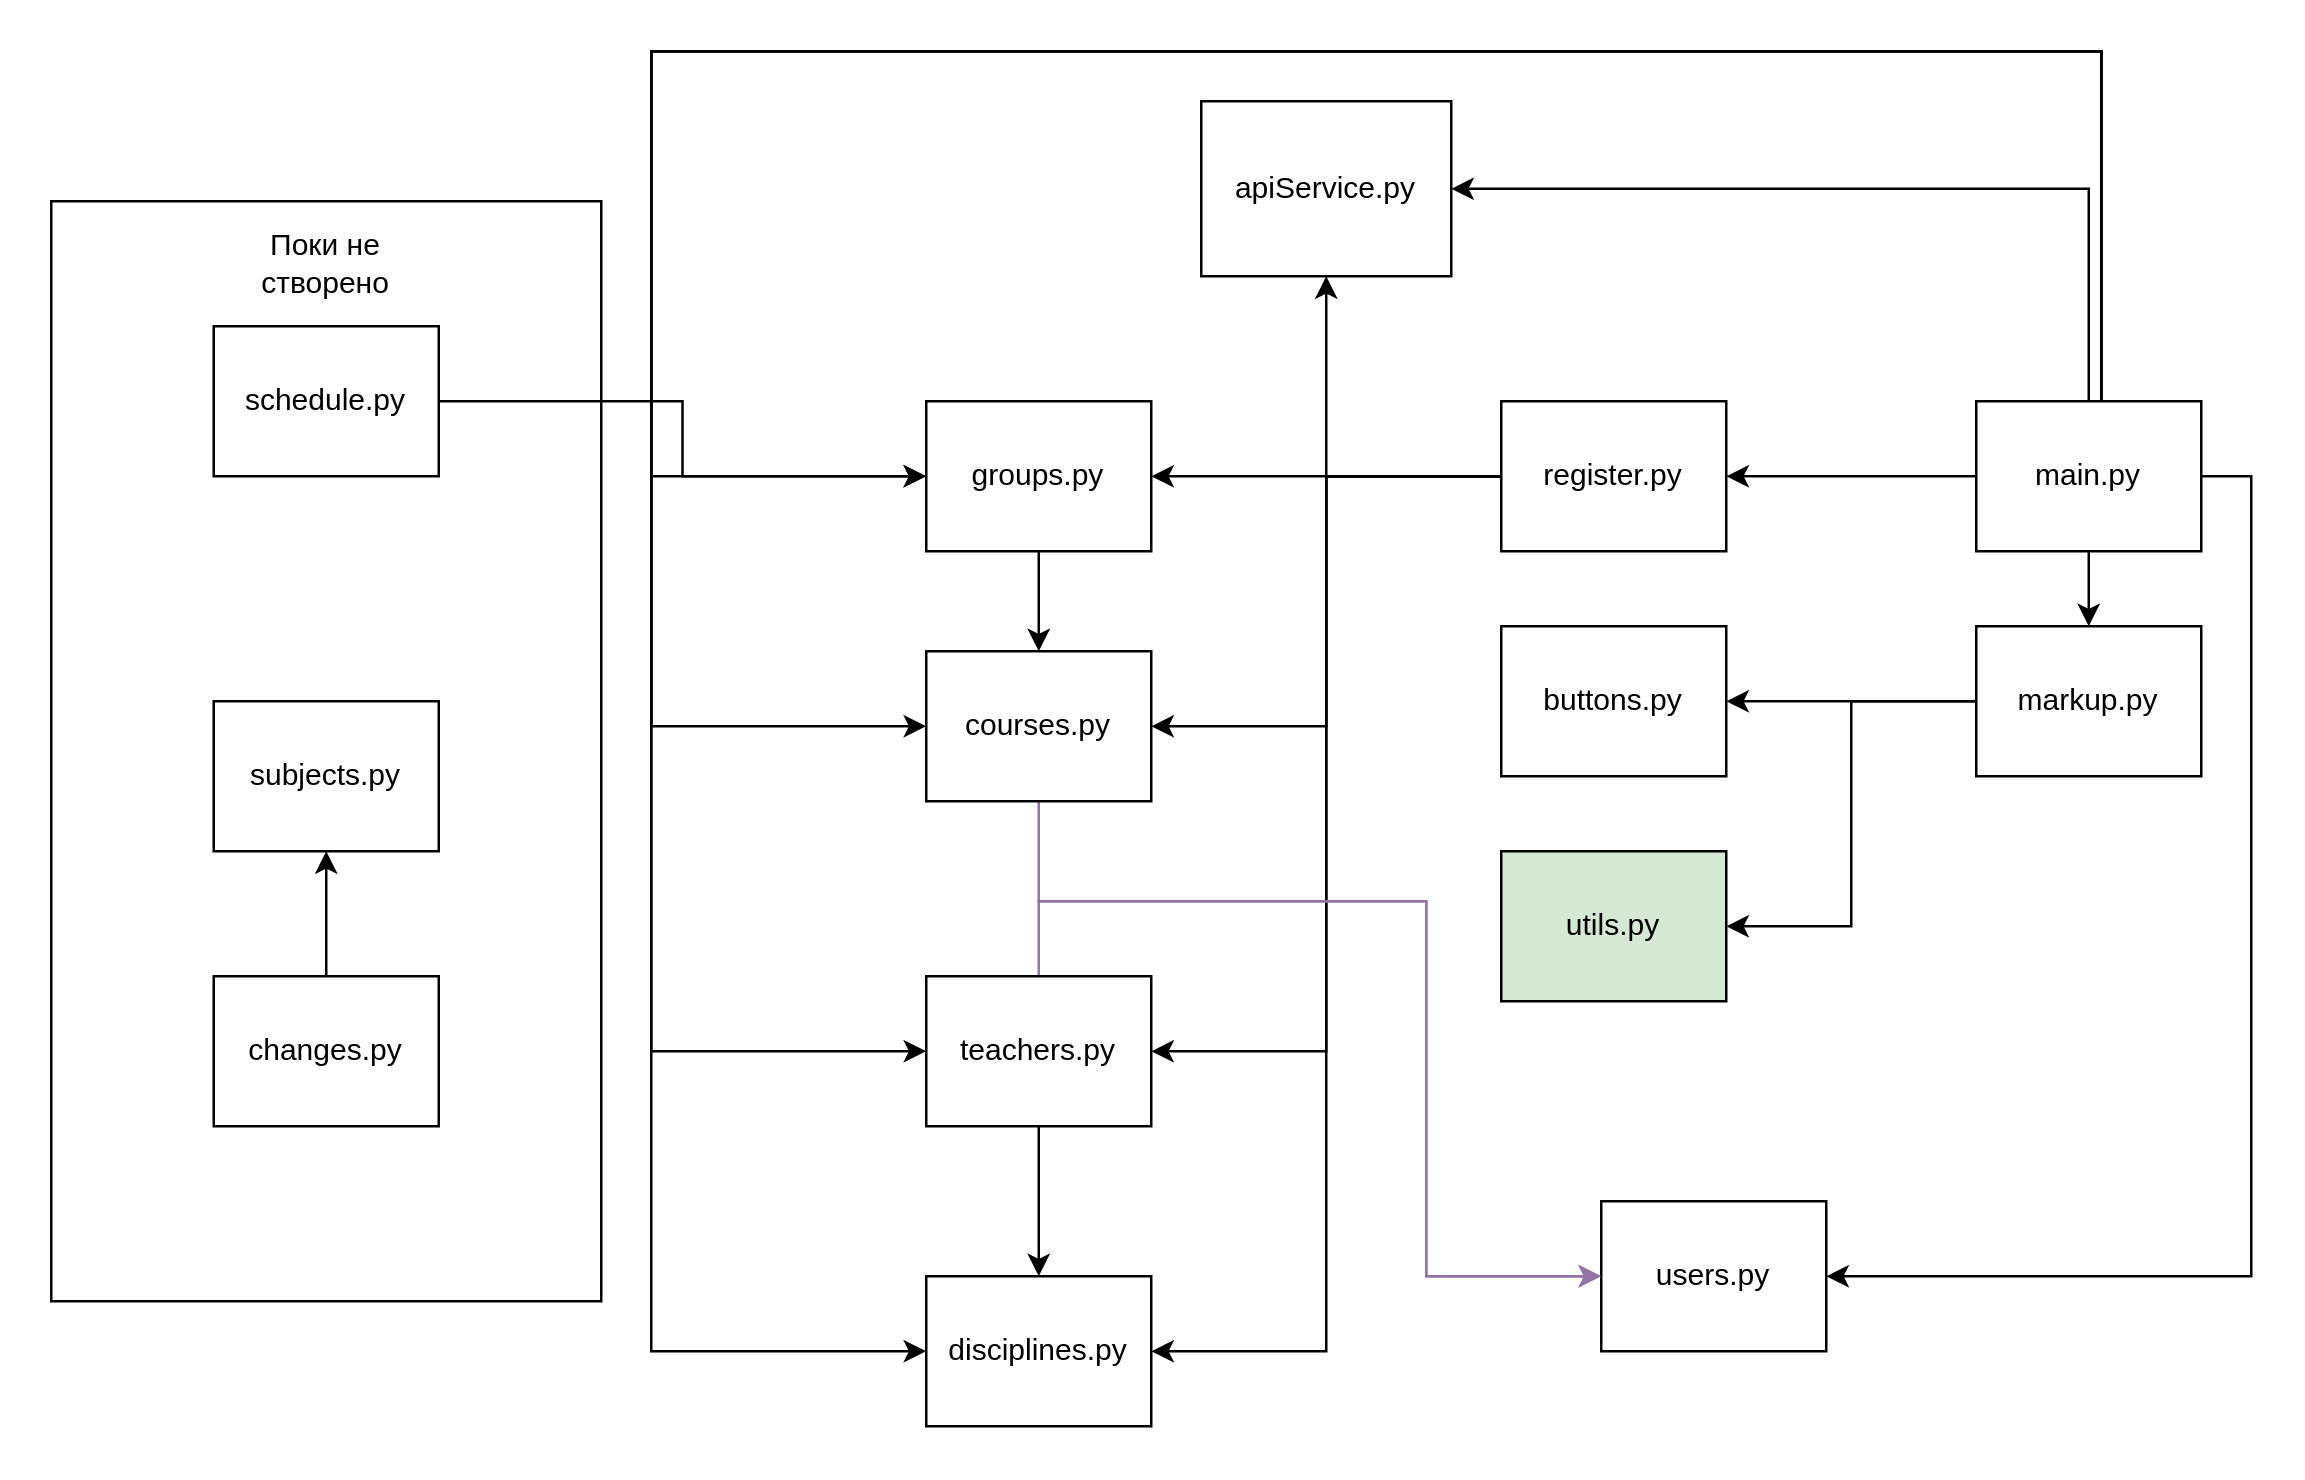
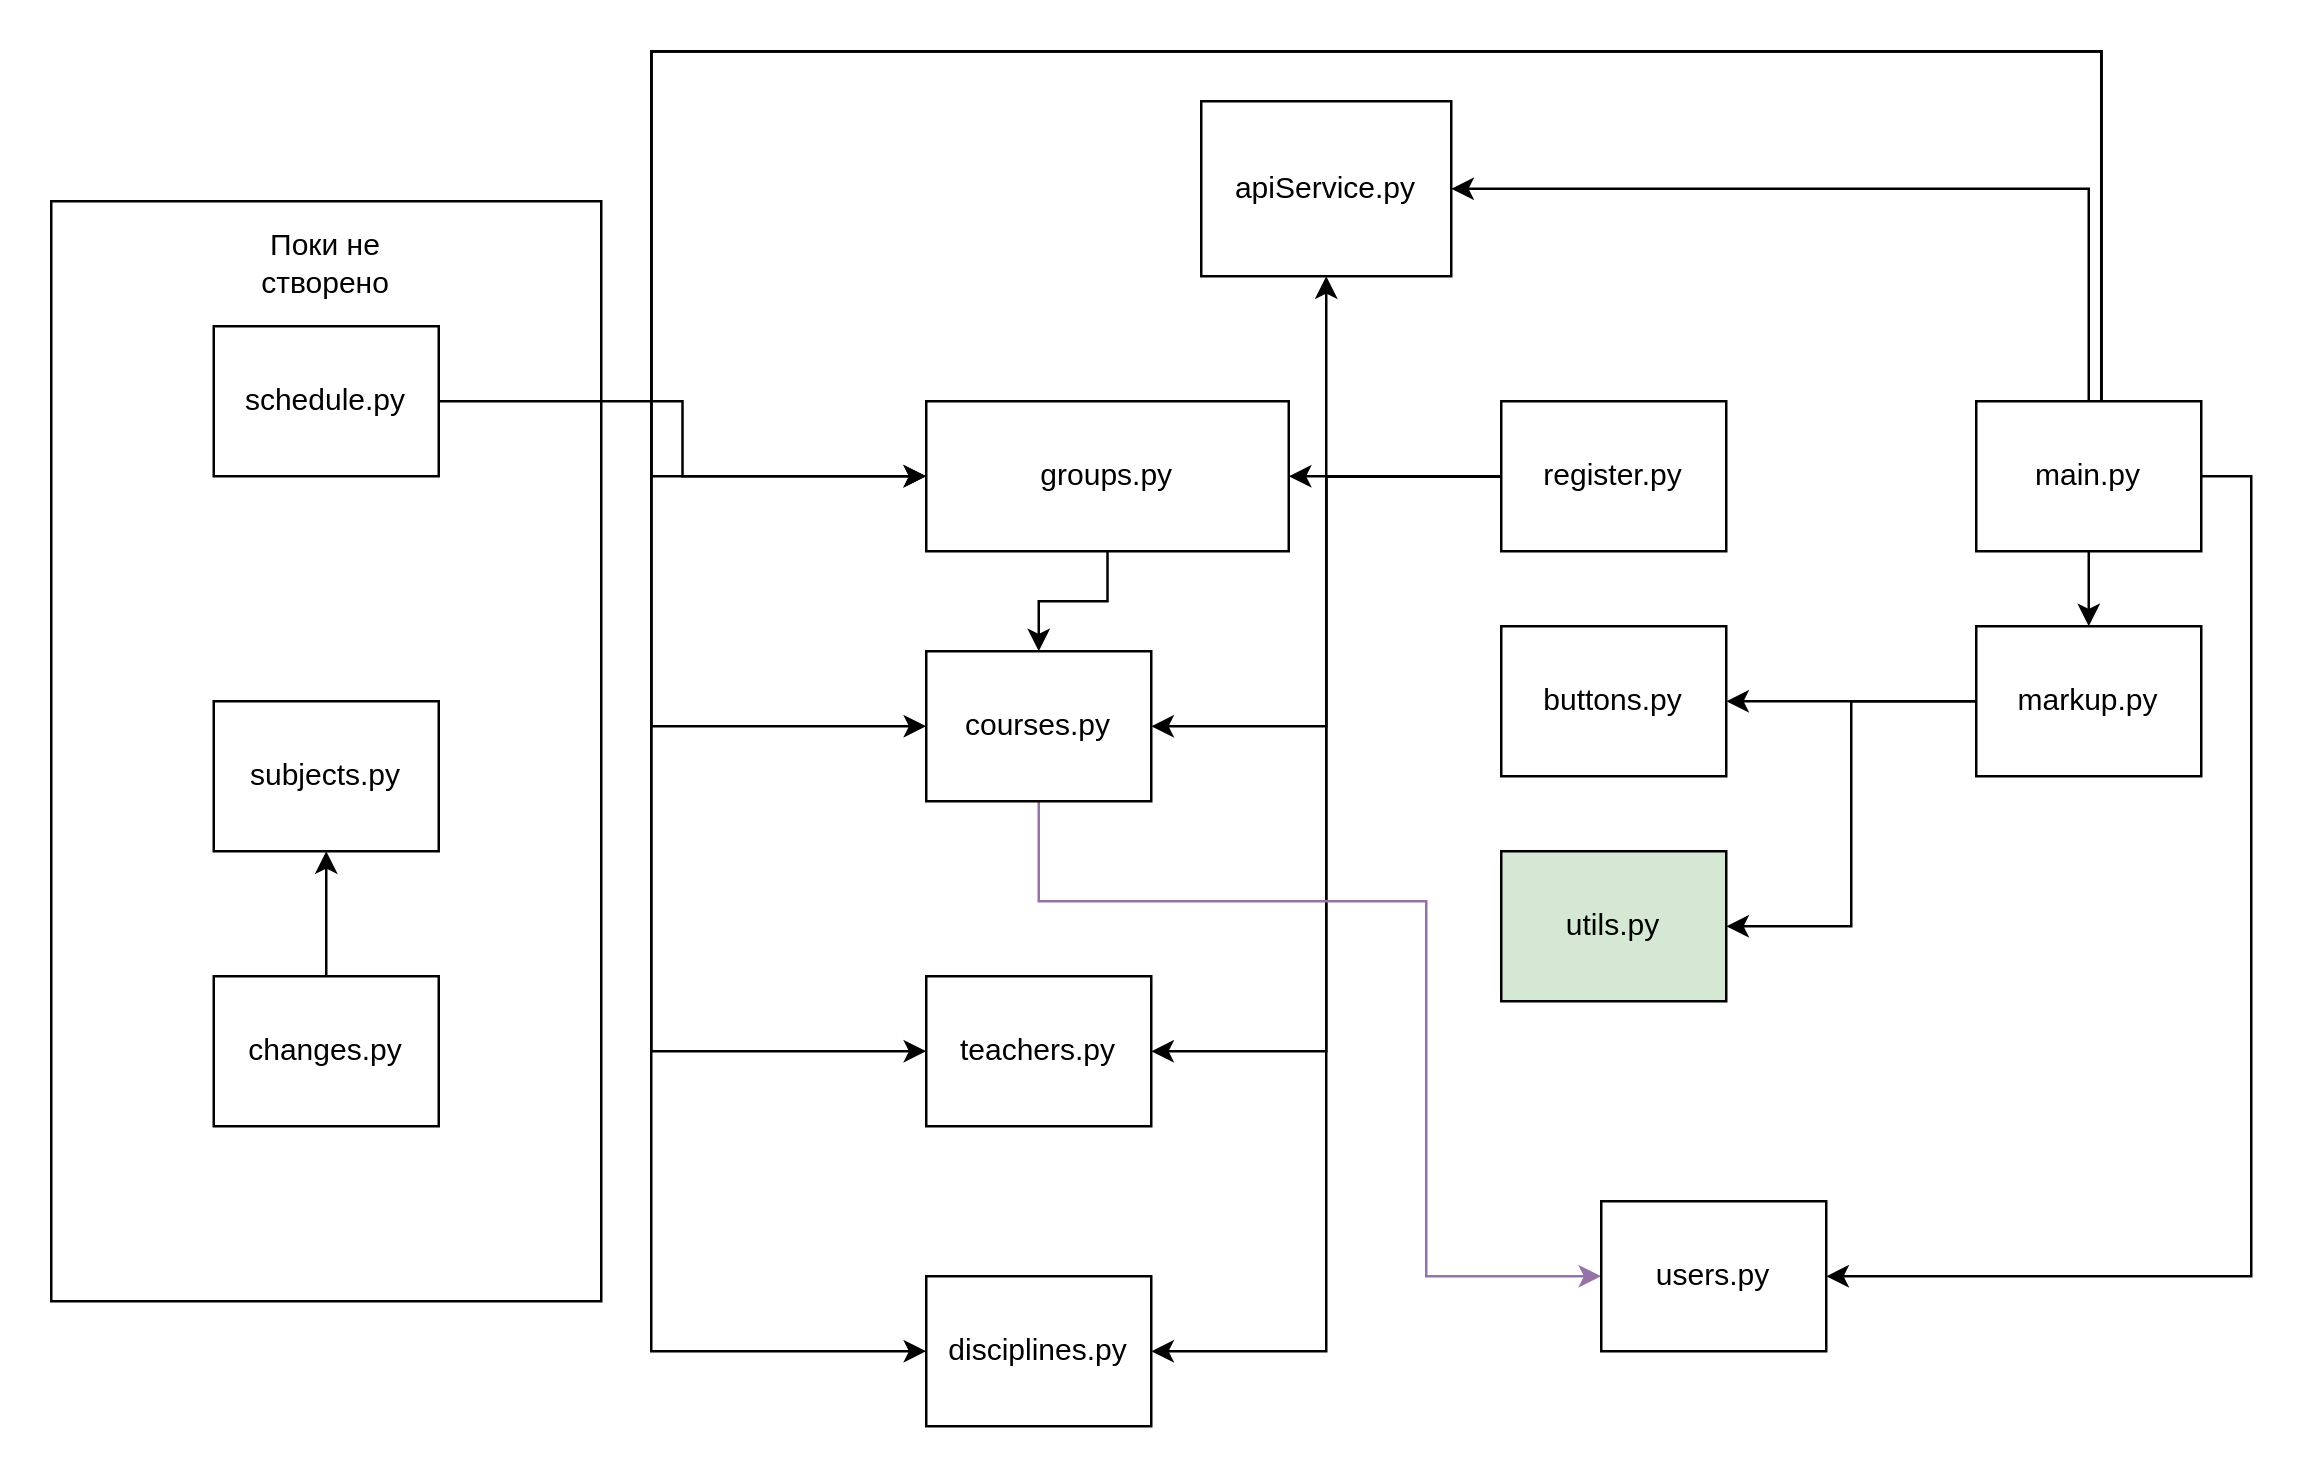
  <mxCell id="0" />
  <mxCell id="1" parent="0" />
  <mxCell id="2" value="" style="rounded=0;whiteSpace=wrap;html=1;" vertex="1" parent="1"><mxGeometry x="20" y="80" width="220" height="440" as="geometry" /></mxCell>
- <mxCell id="3" style="edgeStyle=orthogonalEdgeStyle;rounded=0;orthogonalLoop=1;jettySize=auto;html=1;entryX=1;entryY=0.5;entryDx=0;entryDy=0;" edge="1" parent="1" source="11" target="18"><mxGeometry relative="1" as="geometry" /></mxCell>
  <mxCell id="4" style="edgeStyle=orthogonalEdgeStyle;rounded=0;orthogonalLoop=1;jettySize=auto;html=1;entryX=0.5;entryY=0;entryDx=0;entryDy=0;" edge="1" parent="1" source="11" target="21"><mxGeometry relative="1" as="geometry" /></mxCell>
  <mxCell id="5" style="edgeStyle=orthogonalEdgeStyle;rounded=0;orthogonalLoop=1;jettySize=auto;html=1;entryX=1;entryY=0.5;entryDx=0;entryDy=0;" edge="1" parent="1" source="11" target="12"><mxGeometry relative="1" as="geometry"><Array as="points"><mxPoint x="835" y="75" /></Array></mxGeometry></mxCell>
  <mxCell id="6" style="edgeStyle=orthogonalEdgeStyle;rounded=0;orthogonalLoop=1;jettySize=auto;html=1;entryX=0;entryY=0.5;entryDx=0;entryDy=0;" edge="1" parent="1" source="11" target="24"><mxGeometry relative="1" as="geometry"><Array as="points"><mxPoint x="840" y="20" /><mxPoint x="260" y="20" /><mxPoint x="260" y="190" /></Array></mxGeometry></mxCell>
  <mxCell id="7" style="edgeStyle=orthogonalEdgeStyle;rounded=0;orthogonalLoop=1;jettySize=auto;html=1;entryX=0;entryY=0.5;entryDx=0;entryDy=0;" edge="1" parent="1" source="11" target="26"><mxGeometry relative="1" as="geometry"><Array as="points"><mxPoint x="840" y="20" /><mxPoint x="260" y="20" /><mxPoint x="260" y="290" /></Array></mxGeometry></mxCell>
  <mxCell id="8" style="edgeStyle=orthogonalEdgeStyle;rounded=0;orthogonalLoop=1;jettySize=auto;html=1;entryX=0;entryY=0.5;entryDx=0;entryDy=0;" edge="1" parent="1" source="11" target="32"><mxGeometry relative="1" as="geometry"><Array as="points"><mxPoint x="840" y="20" /><mxPoint x="260" y="20" /><mxPoint x="260" y="420" /></Array></mxGeometry></mxCell>
  <mxCell id="9" style="edgeStyle=orthogonalEdgeStyle;rounded=0;orthogonalLoop=1;jettySize=auto;html=1;entryX=0;entryY=0.5;entryDx=0;entryDy=0;" edge="1" parent="1" source="11" target="29"><mxGeometry relative="1" as="geometry"><Array as="points"><mxPoint x="840" y="20" /><mxPoint x="260" y="20" /><mxPoint x="260" y="540" /></Array></mxGeometry></mxCell>
  <mxCell id="10" style="edgeStyle=orthogonalEdgeStyle;rounded=0;orthogonalLoop=1;jettySize=auto;html=1;entryX=1;entryY=0.5;entryDx=0;entryDy=0;" edge="1" parent="1" source="11" target="27"><mxGeometry relative="1" as="geometry"><Array as="points"><mxPoint x="900" y="190" /><mxPoint x="900" y="510" /></Array></mxGeometry></mxCell>
  <mxCell id="11" value="main.py" style="rounded=0;whiteSpace=wrap;html=1;" vertex="1" parent="1"><mxGeometry x="790" y="160" width="90" height="60" as="geometry" /></mxCell>
  <mxCell id="12" value="apiService.py" style="rounded=0;whiteSpace=wrap;html=1;" vertex="1" parent="1"><mxGeometry x="480" y="40" width="100" height="70" as="geometry" /></mxCell>
  <mxCell id="13" style="edgeStyle=orthogonalEdgeStyle;rounded=0;orthogonalLoop=1;jettySize=auto;html=1;" edge="1" parent="1" source="18" target="12"><mxGeometry relative="1" as="geometry" /></mxCell>
  <mxCell id="14" style="edgeStyle=orthogonalEdgeStyle;rounded=0;orthogonalLoop=1;jettySize=auto;html=1;" edge="1" parent="1" source="18" target="24"><mxGeometry relative="1" as="geometry" /></mxCell>
  <mxCell id="15" style="edgeStyle=orthogonalEdgeStyle;rounded=0;orthogonalLoop=1;jettySize=auto;html=1;entryX=1;entryY=0.5;entryDx=0;entryDy=0;" edge="1" parent="1" source="18" target="26"><mxGeometry relative="1" as="geometry" /></mxCell>
  <mxCell id="16" style="edgeStyle=orthogonalEdgeStyle;rounded=0;orthogonalLoop=1;jettySize=auto;html=1;entryX=1;entryY=0.5;entryDx=0;entryDy=0;" edge="1" parent="1" source="18" target="32"><mxGeometry relative="1" as="geometry" /></mxCell>
  <mxCell id="17" style="edgeStyle=orthogonalEdgeStyle;rounded=0;orthogonalLoop=1;jettySize=auto;html=1;entryX=1;entryY=0.5;entryDx=0;entryDy=0;" edge="1" parent="1" source="18" target="29"><mxGeometry relative="1" as="geometry" /></mxCell>
  <mxCell id="18" value="register.py" style="rounded=0;whiteSpace=wrap;html=1;" vertex="1" parent="1"><mxGeometry x="600" y="160" width="90" height="60" as="geometry" /></mxCell>
  <mxCell id="19" style="edgeStyle=orthogonalEdgeStyle;rounded=0;orthogonalLoop=1;jettySize=auto;html=1;entryX=1;entryY=0.5;entryDx=0;entryDy=0;" edge="1" parent="1" source="21" target="33"><mxGeometry relative="1" as="geometry" /></mxCell>
  <mxCell id="20" style="edgeStyle=orthogonalEdgeStyle;rounded=0;orthogonalLoop=1;jettySize=auto;html=1;entryX=1;entryY=0.5;entryDx=0;entryDy=0;" edge="1" parent="1" source="21" target="22"><mxGeometry relative="1" as="geometry" /></mxCell>
  <mxCell id="21" value="markup.py" style="rounded=0;whiteSpace=wrap;html=1;" vertex="1" parent="1"><mxGeometry x="790" y="250" width="90" height="60" as="geometry" /></mxCell>
  <mxCell id="22" value="utils.py" style="rounded=0;whiteSpace=wrap;html=1;fillColor=#d5e8d4;" vertex="1" parent="1"><mxGeometry x="600" y="340" width="90" height="60" as="geometry" /></mxCell>
  <mxCell id="23" style="edgeStyle=orthogonalEdgeStyle;rounded=0;orthogonalLoop=1;jettySize=auto;html=1;entryX=0.5;entryY=0;entryDx=0;entryDy=0;" edge="1" parent="1" source="24" target="26"><mxGeometry relative="1" as="geometry" /></mxCell>
- <mxCell id="24" value="groups.py" style="rounded=0;whiteSpace=wrap;html=1;" vertex="1" parent="1"><mxGeometry x="370" y="160" width="90" height="60" as="geometry" /></mxCell>
+ <mxCell id="24" value="groups.py" style="rounded=0;whiteSpace=wrap;html=1;" vertex="1" parent="1"><mxGeometry x="370" y="160" width="145" height="60" as="geometry" /></mxCell>
  <mxCell id="25" style="edgeStyle=orthogonalEdgeStyle;rounded=0;orthogonalLoop=1;jettySize=auto;html=1;entryX=0;entryY=0.5;entryDx=0;entryDy=0;fillColor=#e1d5e7;strokeColor=#9673a6;" edge="1" parent="1" source="26" target="27"><mxGeometry relative="1" as="geometry"><mxPoint x="460" y="370" as="targetPoint" /><Array as="points"><mxPoint x="415" y="360" /><mxPoint x="570" y="360" /><mxPoint x="570" y="510" /></Array></mxGeometry></mxCell>
  <mxCell id="26" value="courses.py" style="rounded=0;whiteSpace=wrap;html=1;" vertex="1" parent="1"><mxGeometry x="370" y="260" width="90" height="60" as="geometry" /></mxCell>
  <mxCell id="27" value="users.py" style="rounded=0;whiteSpace=wrap;html=1;" vertex="1" parent="1"><mxGeometry x="640" y="480" width="90" height="60" as="geometry" /></mxCell>
  <mxCell id="28" value="subjects.py" style="rounded=0;whiteSpace=wrap;html=1;" vertex="1" parent="1"><mxGeometry x="85" y="280" width="90" height="60" as="geometry" /></mxCell>
  <mxCell id="29" value="disciplines.py" style="rounded=0;whiteSpace=wrap;html=1;" vertex="1" parent="1"><mxGeometry x="370" y="510" width="90" height="60" as="geometry" /></mxCell>
- <mxCell id="30" style="edgeStyle=orthogonalEdgeStyle;rounded=0;orthogonalLoop=1;jettySize=auto;html=1;entryX=0.5;entryY=0;entryDx=0;entryDy=0;" edge="1" parent="1" source="32" target="29"><mxGeometry relative="1" as="geometry" /></mxCell>
- <mxCell id="31" style="edgeStyle=orthogonalEdgeStyle;rounded=0;orthogonalLoop=1;jettySize=auto;html=1;entryX=0;entryY=0.5;entryDx=0;entryDy=0;fillColor=#e1d5e7;strokeColor=#9673a6;" edge="1" parent="1" source="32" target="27"><mxGeometry relative="1" as="geometry"><mxPoint x="415" y="360" as="targetPoint" /><Array as="points"><mxPoint x="415" y="360" /><mxPoint x="570" y="360" /><mxPoint x="570" y="510" /></Array></mxGeometry></mxCell>
  <mxCell id="32" value="teachers.py" style="rounded=0;whiteSpace=wrap;html=1;" vertex="1" parent="1"><mxGeometry x="370" y="390" width="90" height="60" as="geometry" /></mxCell>
  <mxCell id="33" value="buttons.py" style="rounded=0;whiteSpace=wrap;html=1;" vertex="1" parent="1"><mxGeometry x="600" y="250" width="90" height="60" as="geometry" /></mxCell>
  <mxCell id="34" style="edgeStyle=orthogonalEdgeStyle;rounded=0;orthogonalLoop=1;jettySize=auto;html=1;" edge="1" parent="1" source="35" target="24"><mxGeometry relative="1" as="geometry" /></mxCell>
  <mxCell id="35" value="schedule.py" style="rounded=0;whiteSpace=wrap;html=1;" vertex="1" parent="1"><mxGeometry x="85" y="130" width="90" height="60" as="geometry" /></mxCell>
  <mxCell id="36" style="edgeStyle=orthogonalEdgeStyle;rounded=0;orthogonalLoop=1;jettySize=auto;html=1;entryX=0.5;entryY=1;entryDx=0;entryDy=0;" edge="1" parent="1" source="37" target="28"><mxGeometry relative="1" as="geometry" /></mxCell>
  <mxCell id="37" value="changes.py" style="rounded=0;whiteSpace=wrap;html=1;" vertex="1" parent="1"><mxGeometry x="85" y="390" width="90" height="60" as="geometry" /></mxCell>
  <mxCell id="38" value="Поки не створено" style="text;html=1;strokeColor=none;fillColor=none;align=center;verticalAlign=middle;whiteSpace=wrap;rounded=0;" vertex="1" parent="1"><mxGeometry x="100" y="90" width="60" height="30" as="geometry" /></mxCell>
